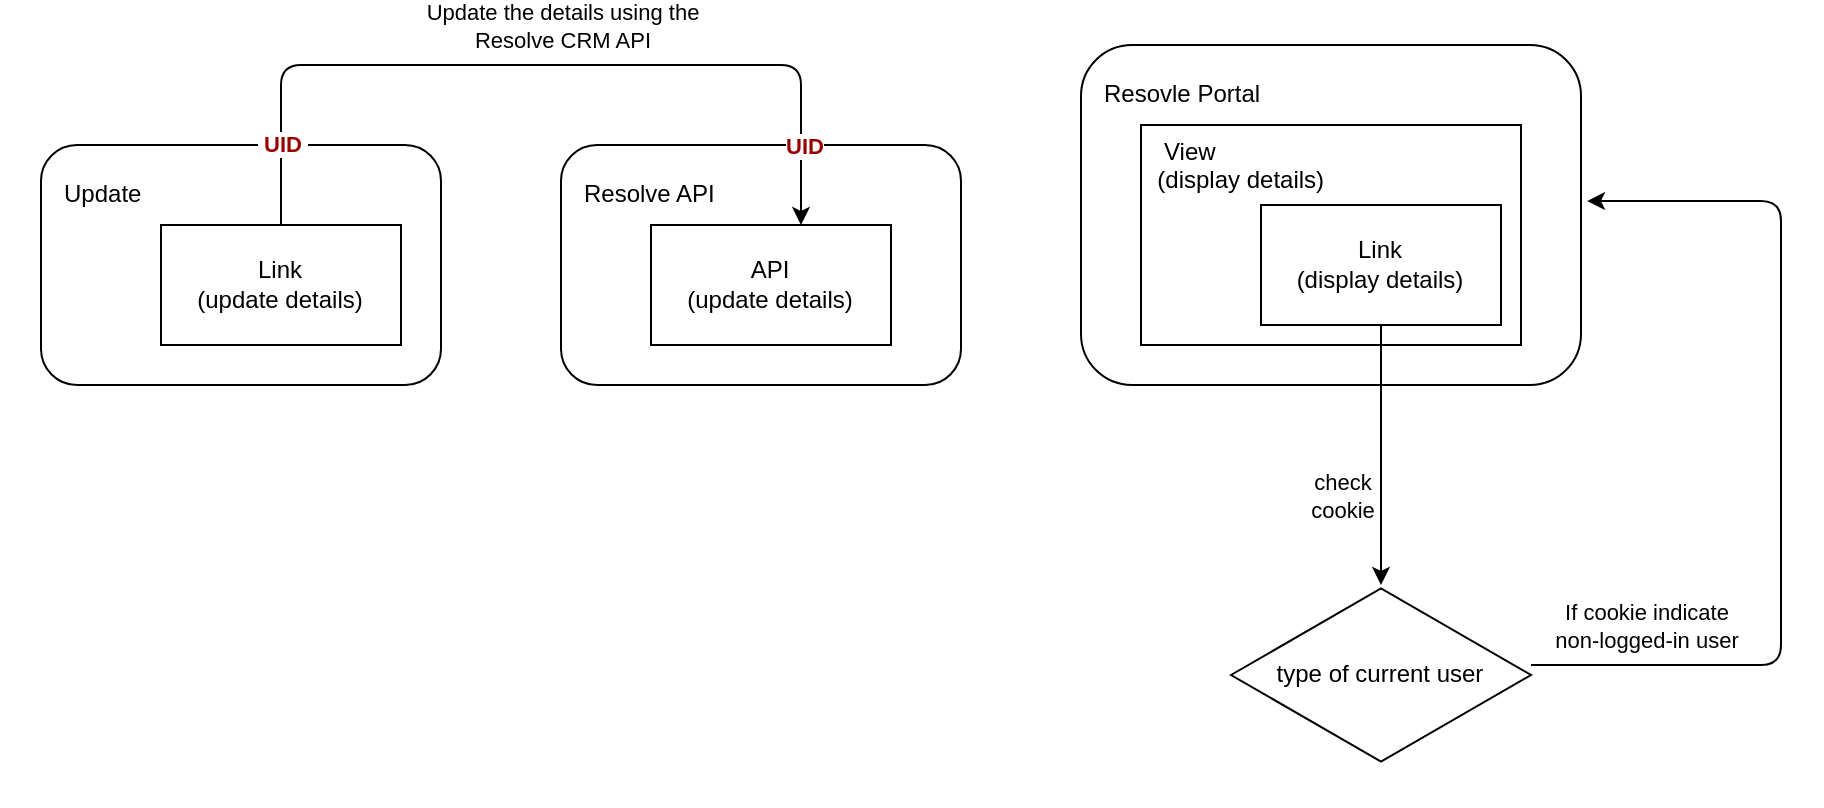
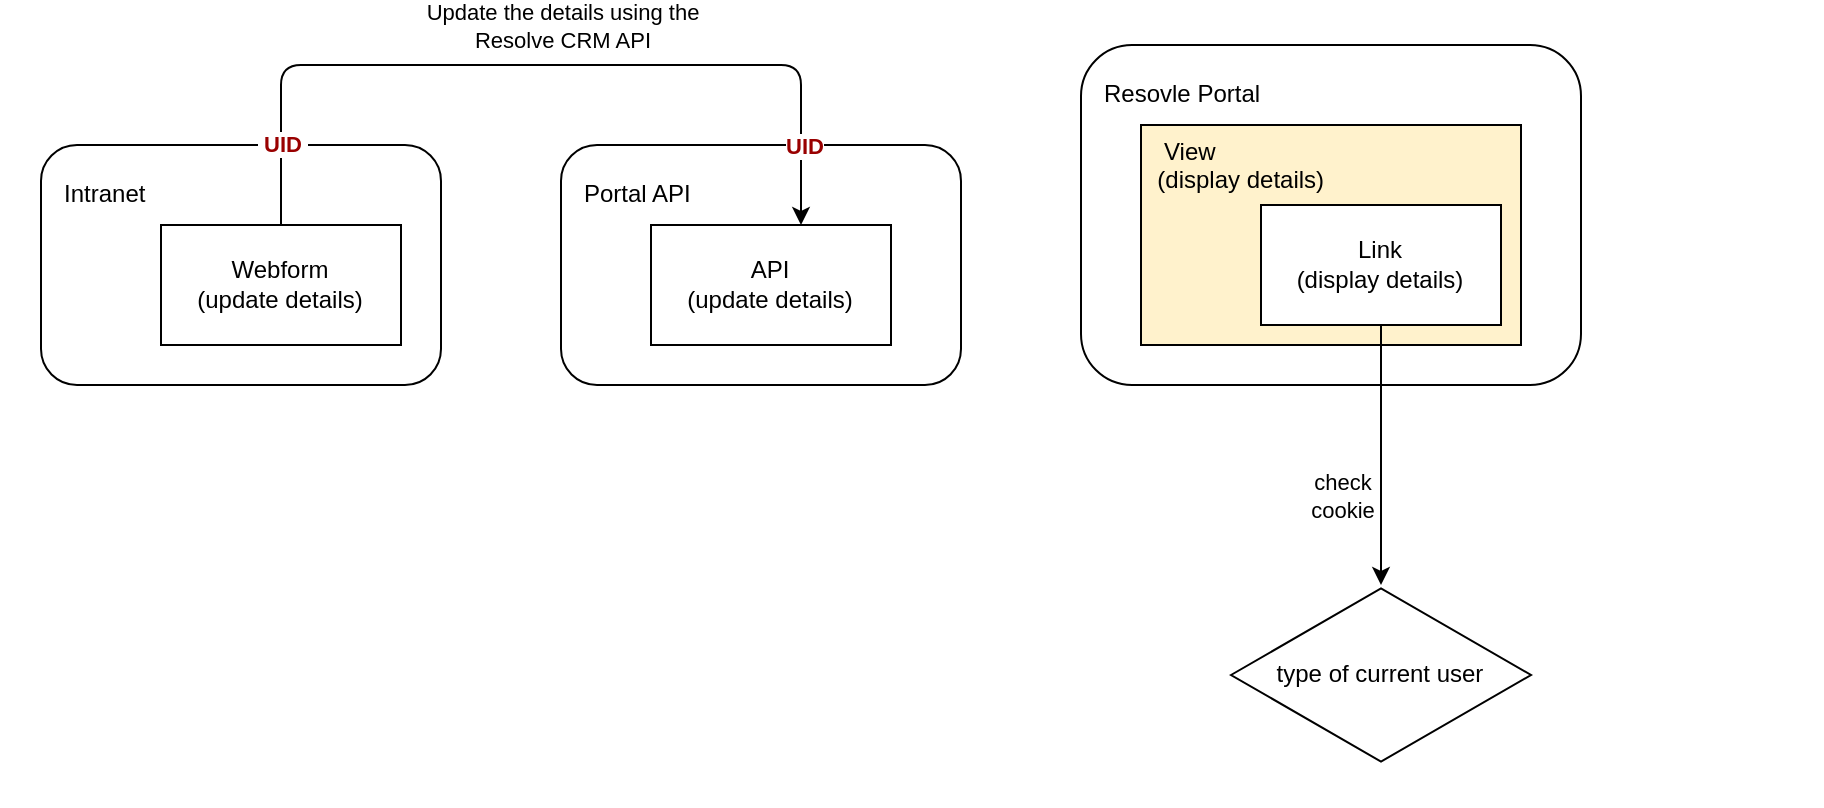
  <mxCell id="0" />
  <mxCell id="1" parent="0" />
- <mxCell id="2" value="&lt;p style=&quot;line-height: 100%;&quot;&gt;&amp;nbsp; &amp;nbsp;Update&amp;nbsp;&lt;/p&gt;" style="rounded=1;whiteSpace=wrap;html=1;align=left;labelPosition=center;verticalLabelPosition=middle;verticalAlign=top;" vertex="1" parent="1"><mxGeometry x="20" y="70" width="200" height="120" as="geometry" /></mxCell>
- <mxCell id="3" value="Link&lt;br&gt;(update details)" style="rounded=0;whiteSpace=wrap;html=1;" vertex="1" parent="1"><mxGeometry x="80" y="110" width="120" height="60" as="geometry" /></mxCell>
+ <mxCell id="2" value="&lt;p style=&quot;line-height: 100%;&quot;&gt;&amp;nbsp; &amp;nbsp;Intranet&amp;nbsp;&lt;/p&gt;" style="rounded=1;whiteSpace=wrap;html=1;align=left;labelPosition=center;verticalLabelPosition=middle;verticalAlign=top;" vertex="1" parent="1"><mxGeometry x="20" y="70" width="200" height="120" as="geometry" /></mxCell>
+ <mxCell id="3" value="Webform&lt;br&gt;(update details)" style="rounded=0;whiteSpace=wrap;html=1;" vertex="1" parent="1"><mxGeometry x="80" y="110" width="120" height="60" as="geometry" /></mxCell>
  <mxCell id="4" value="&lt;p style=&quot;line-height: 100%;&quot;&gt;&amp;nbsp; &amp;nbsp;Resovle Portal&lt;/p&gt;" style="rounded=1;whiteSpace=wrap;html=1;align=left;labelPosition=center;verticalLabelPosition=middle;verticalAlign=top;" vertex="1" parent="1"><mxGeometry x="540" y="20" width="250" height="170" as="geometry" /></mxCell>
- <mxCell id="5" value="&lt;p style=&quot;line-height: 100%;&quot;&gt;&amp;nbsp; &amp;nbsp;Resolve API&lt;/p&gt;" style="rounded=1;whiteSpace=wrap;html=1;align=left;labelPosition=center;verticalLabelPosition=middle;verticalAlign=top;" vertex="1" parent="1"><mxGeometry x="280" y="70" width="200" height="120" as="geometry" /></mxCell>
+ <mxCell id="5" value="&lt;p style=&quot;line-height: 100%;&quot;&gt;&amp;nbsp; &amp;nbsp;Portal API&lt;/p&gt;" style="rounded=1;whiteSpace=wrap;html=1;align=left;labelPosition=center;verticalLabelPosition=middle;verticalAlign=top;" vertex="1" parent="1"><mxGeometry x="280" y="70" width="200" height="120" as="geometry" /></mxCell>
  <mxCell id="6" value="API&lt;br&gt;(update details)" style="rounded=0;whiteSpace=wrap;html=1;" vertex="1" parent="1"><mxGeometry x="325" y="110" width="120" height="60" as="geometry" /></mxCell>
- <mxCell id="7" value="&amp;nbsp; &amp;nbsp;View&lt;br&gt;&amp;nbsp; (display details)" style="rounded=0;whiteSpace=wrap;html=1;verticalAlign=top;align=left;" vertex="1" parent="1"><mxGeometry x="570" y="60" width="190" height="110" as="geometry" /></mxCell>
+ <mxCell id="7" value="&amp;nbsp; &amp;nbsp;View&lt;br&gt;&amp;nbsp; (display details)" style="rounded=0;whiteSpace=wrap;html=1;verticalAlign=top;align=left;fillColor=#fff2cc;" vertex="1" parent="1"><mxGeometry x="570" y="60" width="190" height="110" as="geometry" /></mxCell>
  <mxCell id="8" style="edgeStyle=orthogonalEdgeStyle;html=1;exitX=0.5;exitY=1;exitDx=0;exitDy=0;" edge="1" parent="1" source="10"><mxGeometry relative="1" as="geometry"><mxPoint x="690" y="290" as="targetPoint" /></mxGeometry></mxCell>
  <mxCell id="9" value="check &lt;br&gt;cookie" style="edgeLabel;html=1;align=center;verticalAlign=middle;resizable=0;points=[];fontSize=11;" vertex="1" connectable="0" parent="8"><mxGeometry x="0.317" y="-1" relative="1" as="geometry"><mxPoint x="-19" as="offset" /></mxGeometry></mxCell>
  <mxCell id="10" value="Link&lt;br&gt;(display details)" style="rounded=0;whiteSpace=wrap;html=1;" vertex="1" parent="1"><mxGeometry x="630" y="100" width="120" height="60" as="geometry" /></mxCell>
- <mxCell id="11" style="edgeStyle=orthogonalEdgeStyle;html=1;entryX=1.012;entryY=0.459;entryDx=0;entryDy=0;entryPerimeter=0;" edge="1" parent="1" source="13" target="4"><mxGeometry relative="1" as="geometry"><Array as="points"><mxPoint x="890" y="330" /><mxPoint x="890" y="98" /></Array></mxGeometry></mxCell>
- <mxCell id="12" value="If cookie indicate&lt;br style=&quot;border-color: var(--border-color);&quot;&gt;non-logged-in user" style="edgeLabel;html=1;align=center;verticalAlign=middle;resizable=0;points=[];labelBackgroundColor=none;" vertex="1" connectable="0" parent="11"><mxGeometry x="-0.748" y="3" relative="1" as="geometry"><mxPoint y="-17" as="offset" /></mxGeometry></mxCell>
  <mxCell id="13" value="type of current user" style="html=1;whiteSpace=wrap;aspect=fixed;shape=isoRectangle;" vertex="1" parent="1"><mxGeometry x="615" y="290" width="150" height="90" as="geometry" /></mxCell>
  <mxCell id="14" style="edgeStyle=orthogonalEdgeStyle;html=1;fontSize=11;" edge="1" parent="1" target="6"><mxGeometry relative="1" as="geometry"><mxPoint x="140" y="110" as="sourcePoint" /><Array as="points"><mxPoint x="140" y="30" /><mxPoint x="400" y="30" /></Array></mxGeometry></mxCell>
  <mxCell id="15" value="Update the details using the &lt;br&gt;Resolve CRM API" style="edgeLabel;html=1;align=center;verticalAlign=middle;resizable=0;points=[];fontSize=11;" vertex="1" connectable="0" parent="14"><mxGeometry x="0.054" y="-2" relative="1" as="geometry"><mxPoint x="-1" y="-22" as="offset" /></mxGeometry></mxCell>
  <mxCell id="16" value="&lt;b&gt;&amp;nbsp;UID&amp;nbsp;&lt;/b&gt;" style="edgeLabel;html=1;align=center;verticalAlign=middle;resizable=0;points=[];fontSize=11;fontColor=#990000;" vertex="1" connectable="0" parent="14"><mxGeometry x="-0.806" relative="1" as="geometry"><mxPoint as="offset" /></mxGeometry></mxCell>
  <mxCell id="17" value="&lt;b&gt;UID&lt;/b&gt;" style="edgeLabel;html=1;align=center;verticalAlign=middle;resizable=0;points=[];fontSize=11;fontColor=#990000;" vertex="1" connectable="0" parent="14"><mxGeometry x="0.727" y="1" relative="1" as="geometry"><mxPoint y="17" as="offset" /></mxGeometry></mxCell>
